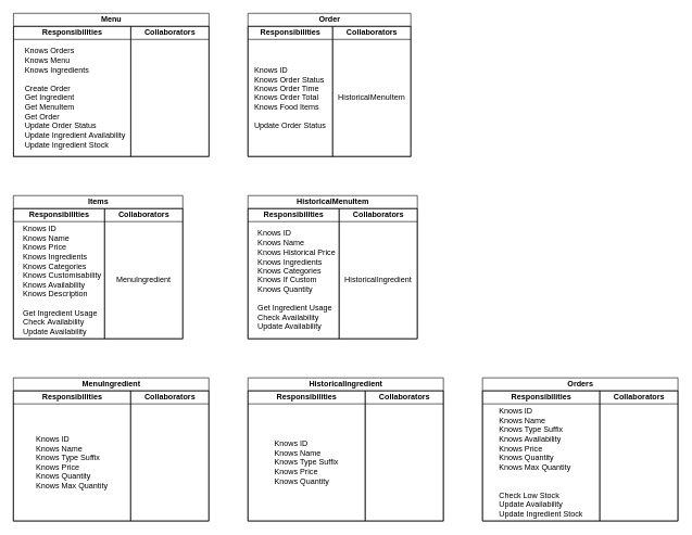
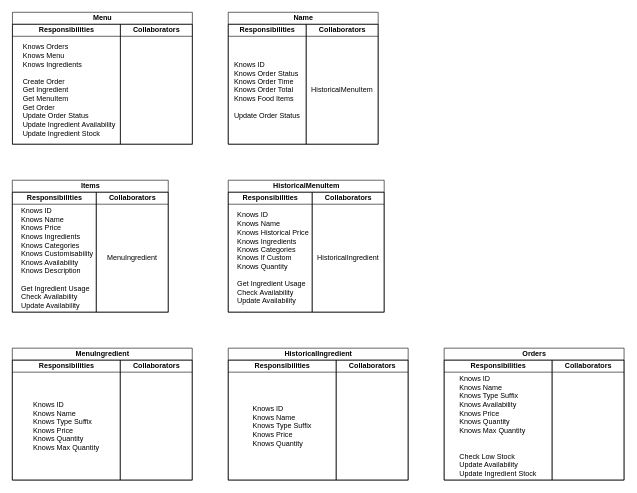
  <mxCell id="0" />
  <mxCell id="1" parent="0" />
- <mxCell id="2" value="Order" style="swimlane;html=1;childLayout=stackLayout;resizeParent=1;resizeParentMax=0;startSize=20;labelBackgroundColor=none;fillColor=none;" parent="1" vertex="1"><mxGeometry x="380" y="20" width="250" height="220" as="geometry" /></mxCell>
+ <mxCell id="2" value="Name" style="swimlane;html=1;childLayout=stackLayout;resizeParent=1;resizeParentMax=0;startSize=20;labelBackgroundColor=none;fillColor=none;" parent="1" vertex="1"><mxGeometry x="380" y="20" width="250" height="220" as="geometry" /></mxCell>
  <mxCell id="3" value="Responsibilities" style="swimlane;html=1;startSize=20;fillColor=none;" parent="2" vertex="1"><mxGeometry y="20" width="130" height="200" as="geometry" /></mxCell>
  <mxCell id="4" value="&lt;div style=&quot;text-align: left&quot;&gt;Knows ID&lt;/div&gt;&lt;div style=&quot;text-align: left&quot;&gt;&lt;span style=&quot;text-align: center&quot;&gt;&lt;div style=&quot;text-align: left ; display: inline&quot;&gt;Knows&amp;nbsp;Order Status&lt;/div&gt;&lt;/span&gt;&lt;br&gt;&lt;/div&gt;&lt;div style=&quot;text-align: left&quot;&gt;&lt;div&gt;Knows&amp;nbsp;Order Time&lt;/div&gt;&lt;div&gt;Knows Order Total&lt;/div&gt;&lt;/div&gt;&lt;div style=&quot;text-align: left&quot;&gt;Knows &lt;span&gt;Food Items&lt;/span&gt;&lt;/div&gt;&lt;div style=&quot;text-align: left&quot;&gt;&lt;br&gt;&lt;/div&gt;&lt;div style=&quot;text-align: left&quot;&gt;&lt;span style=&quot;text-align: center&quot;&gt;&lt;div style=&quot;text-align: left ; display: inline&quot;&gt;Update Order Status&lt;/div&gt;&lt;/span&gt;&lt;br&gt;&lt;/div&gt;" style="text;html=1;strokeColor=none;fillColor=none;align=center;verticalAlign=middle;whiteSpace=wrap;rounded=0;" parent="3" vertex="1"><mxGeometry y="20" width="130" height="180" as="geometry" /></mxCell>
  <mxCell id="5" value="Collaborators" style="swimlane;html=1;startSize=20;fillColor=none;" parent="2" vertex="1"><mxGeometry x="130" y="20" width="120" height="200" as="geometry" /></mxCell>
  <mxCell id="6" value="HistoricalMenuItem" style="text;html=1;strokeColor=none;fillColor=none;align=center;verticalAlign=middle;whiteSpace=wrap;rounded=0;" parent="5" vertex="1"><mxGeometry y="20" width="120" height="180" as="geometry" /></mxCell>
  <mxCell id="7" value="Menu" style="swimlane;html=1;childLayout=stackLayout;resizeParent=1;resizeParentMax=0;startSize=20;fillColor=none;" parent="1" vertex="1"><mxGeometry x="20.2" y="20" width="300" height="220" as="geometry" /></mxCell>
  <mxCell id="8" value="Responsibilities" style="swimlane;html=1;startSize=20;fillColor=none;" parent="7" vertex="1"><mxGeometry y="20" width="180" height="200" as="geometry" /></mxCell>
  <mxCell id="9" value="&lt;div style=&quot;text-align: left&quot;&gt;Knows&amp;nbsp;Orders&lt;/div&gt;&lt;div style=&quot;text-align: left&quot;&gt;Knows&lt;span&gt;&amp;nbsp;Menu&lt;/span&gt;&lt;/div&gt;&lt;div style=&quot;text-align: left&quot;&gt;Knows&lt;span&gt;&amp;nbsp;Ingredients&lt;/span&gt;&lt;/div&gt;&lt;div style=&quot;text-align: left&quot;&gt;&lt;br&gt;&lt;/div&gt;&lt;div style=&quot;text-align: left&quot;&gt;Create&lt;span&gt;&amp;nbsp;Order&lt;/span&gt;&lt;/div&gt;&lt;div style=&quot;text-align: left&quot;&gt;Get&lt;span&gt;&amp;nbsp;Ingredient&lt;/span&gt;&lt;/div&gt;&lt;div style=&quot;text-align: left&quot;&gt;Get&lt;span&gt;&amp;nbsp;MenuItem&lt;/span&gt;&lt;/div&gt;&lt;div style=&quot;text-align: left&quot;&gt;Get&amp;nbsp;&lt;span&gt;Order&lt;/span&gt;&lt;/div&gt;&lt;div style=&quot;text-align: left&quot;&gt;Update&lt;span&gt;&amp;nbsp;Order Status&lt;/span&gt;&lt;/div&gt;&lt;div style=&quot;text-align: left&quot;&gt;Update&lt;span&gt;&amp;nbsp;Ingredient Availability&lt;/span&gt;&lt;/div&gt;&lt;div style=&quot;text-align: left&quot;&gt;Update Ingredient Stock&lt;/div&gt;" style="text;html=1;strokeColor=none;fillColor=none;align=center;verticalAlign=middle;whiteSpace=wrap;rounded=0;" parent="8" vertex="1"><mxGeometry x="10" y="20" width="170" height="180" as="geometry" /></mxCell>
  <mxCell id="10" value="Collaborators" style="swimlane;html=1;startSize=20;fillColor=none;" parent="7" vertex="1"><mxGeometry x="180" y="20" width="120" height="200" as="geometry" /></mxCell>
  <mxCell id="11" value="Items" style="swimlane;html=1;childLayout=stackLayout;resizeParent=1;resizeParentMax=0;startSize=20;fillColor=none;" parent="1" vertex="1"><mxGeometry x="20" y="300" width="260" height="220" as="geometry" /></mxCell>
  <mxCell id="12" value="Responsibilities" style="swimlane;html=1;startSize=20;fillColor=none;" parent="11" vertex="1"><mxGeometry y="20" width="140" height="200" as="geometry" /></mxCell>
  <mxCell id="13" value="&lt;div style=&quot;text-align: left&quot;&gt;&lt;span&gt;Knows ID&lt;/span&gt;&lt;br&gt;&lt;/div&gt;&lt;div style=&quot;text-align: left&quot;&gt;Knows Name&lt;/div&gt;&lt;div style=&quot;text-align: left&quot;&gt;Knows Price&lt;/div&gt;&lt;div style=&quot;text-align: left&quot;&gt;Knows Ingredients&lt;/div&gt;&lt;div style=&quot;text-align: left&quot;&gt;Knows Categories&lt;/div&gt;&lt;div style=&quot;text-align: left&quot;&gt;Knows Customisability&lt;/div&gt;&lt;div style=&quot;text-align: left&quot;&gt;Knows Availability&lt;/div&gt;&lt;div style=&quot;text-align: left&quot;&gt;Knows Description&lt;/div&gt;&lt;div style=&quot;text-align: left&quot;&gt;&lt;br&gt;&lt;/div&gt;&lt;div style=&quot;text-align: left&quot;&gt;&lt;span&gt;Get Ingredient Usage&lt;/span&gt;&lt;/div&gt;&lt;div style=&quot;text-align: left&quot;&gt;&lt;span&gt;Check&amp;nbsp;Availability&lt;/span&gt;&lt;br&gt;&lt;/div&gt;&lt;div style=&quot;text-align: left&quot;&gt;Update Availability&lt;/div&gt;" style="text;html=1;strokeColor=none;fillColor=none;align=center;verticalAlign=middle;whiteSpace=wrap;rounded=0;" parent="12" vertex="1"><mxGeometry x="10" y="20" width="130" height="180" as="geometry" /></mxCell>
  <mxCell id="14" value="Collaborators" style="swimlane;html=1;startSize=20;fillColor=none;" parent="11" vertex="1"><mxGeometry x="140" y="20" width="120" height="200" as="geometry" /></mxCell>
  <mxCell id="15" value="MenuIngredient" style="text;html=1;strokeColor=none;fillColor=none;align=center;verticalAlign=middle;whiteSpace=wrap;rounded=0;" parent="14" vertex="1"><mxGeometry y="20" width="120" height="180" as="geometry" /></mxCell>
  <mxCell id="16" value="Orders" style="swimlane;html=1;childLayout=stackLayout;resizeParent=1;resizeParentMax=0;startSize=20;fillColor=none;" parent="1" vertex="1"><mxGeometry x="740" y="580" width="300" height="220" as="geometry" /></mxCell>
  <mxCell id="17" value="Responsibilities" style="swimlane;html=1;startSize=20;fillColor=none;" parent="16" vertex="1"><mxGeometry y="20" width="180" height="200" as="geometry" /></mxCell>
  <mxCell id="18" value="&lt;div style=&quot;text-align: left&quot;&gt;&lt;span&gt;Knows&amp;nbsp;ID&lt;/span&gt;&lt;br&gt;&lt;/div&gt;&lt;div style=&quot;text-align: left&quot;&gt;Knows&amp;nbsp;&lt;span&gt;Name&lt;/span&gt;&lt;/div&gt;&lt;div style=&quot;text-align: left&quot;&gt;Knows &lt;span&gt;Type Suffix&lt;/span&gt;&lt;/div&gt;&lt;div style=&quot;text-align: left&quot;&gt;&lt;span&gt;Knows Availability&lt;/span&gt;&lt;/div&gt;&lt;div style=&quot;text-align: left&quot;&gt;&lt;span&gt;Knows Price&lt;/span&gt;&lt;/div&gt;&lt;div style=&quot;text-align: left&quot;&gt;Knows&amp;nbsp;&lt;span&gt;Quantity&lt;/span&gt;&lt;/div&gt;&lt;div style=&quot;text-align: left&quot;&gt;Knows&lt;span&gt;&amp;nbsp;Max Quantity&lt;/span&gt;&lt;/div&gt;&lt;div style=&quot;text-align: left&quot;&gt;&lt;span&gt;&lt;br&gt;&lt;/span&gt;&lt;/div&gt;&lt;div style=&quot;text-align: left&quot;&gt;&lt;br&gt;&lt;/div&gt;&lt;div style=&quot;text-align: left&quot;&gt;Check&lt;span&gt;&amp;nbsp;Low Stock&lt;/span&gt;&lt;/div&gt;&lt;div style=&quot;text-align: left&quot;&gt;Update Availability&lt;/div&gt;&lt;div style=&quot;text-align: left&quot;&gt;Update Ingredient Stock&lt;/div&gt;" style="text;html=1;strokeColor=none;fillColor=none;align=center;verticalAlign=middle;whiteSpace=wrap;rounded=0;" parent="17" vertex="1"><mxGeometry y="20" width="180" height="180" as="geometry" /></mxCell>
  <mxCell id="19" value="Collaborators" style="swimlane;html=1;startSize=20;fillColor=none;" parent="16" vertex="1"><mxGeometry x="180" y="20" width="120" height="200" as="geometry" /></mxCell>
  <mxCell id="20" value="HistoricalMenuItem" style="swimlane;html=1;childLayout=stackLayout;resizeParent=1;resizeParentMax=0;startSize=20;fillColor=none;" vertex="1" parent="1"><mxGeometry x="380" y="300" width="260" height="220" as="geometry" /></mxCell>
  <mxCell id="21" value="Responsibilities" style="swimlane;html=1;startSize=20;fillColor=none;" vertex="1" parent="20"><mxGeometry y="20" width="140" height="200" as="geometry" /></mxCell>
  <mxCell id="22" value="&lt;div style=&quot;text-align: left&quot;&gt;&lt;span&gt;Knows ID&lt;/span&gt;&lt;br&gt;&lt;/div&gt;&lt;div style=&quot;text-align: left&quot;&gt;Knows Name&lt;/div&gt;&lt;div style=&quot;text-align: left&quot;&gt;Knows Historical Price&lt;/div&gt;&lt;div style=&quot;text-align: left&quot;&gt;Knows Ingredients&lt;/div&gt;&lt;div style=&quot;text-align: left&quot;&gt;Knows Categories&lt;/div&gt;&lt;div style=&quot;text-align: left&quot;&gt;Knows If Custom&lt;/div&gt;&lt;div style=&quot;text-align: left&quot;&gt;Knows Quantity&lt;/div&gt;&lt;div style=&quot;text-align: left&quot;&gt;&lt;br&gt;&lt;/div&gt;&lt;div style=&quot;text-align: left&quot;&gt;&lt;span&gt;Get Ingredient Usage&lt;/span&gt;&lt;/div&gt;&lt;div style=&quot;text-align: left&quot;&gt;&lt;span&gt;Check&amp;nbsp;Availability&lt;/span&gt;&lt;br&gt;&lt;/div&gt;&lt;div style=&quot;text-align: left&quot;&gt;Update Availability&lt;/div&gt;" style="text;html=1;strokeColor=none;fillColor=none;align=center;verticalAlign=middle;whiteSpace=wrap;rounded=0;" vertex="1" parent="21"><mxGeometry x="10" y="20" width="130" height="180" as="geometry" /></mxCell>
  <mxCell id="23" value="Collaborators" style="swimlane;html=1;startSize=20;fillColor=none;" vertex="1" parent="20"><mxGeometry x="140" y="20" width="120" height="200" as="geometry" /></mxCell>
  <mxCell id="24" value="HistoricalIngredient" style="text;html=1;strokeColor=none;fillColor=none;align=center;verticalAlign=middle;whiteSpace=wrap;rounded=0;" vertex="1" parent="23"><mxGeometry y="20" width="120" height="180" as="geometry" /></mxCell>
  <mxCell id="25" value="HistoricalIngredient" style="swimlane;html=1;childLayout=stackLayout;resizeParent=1;resizeParentMax=0;startSize=20;fillColor=none;" vertex="1" parent="1"><mxGeometry x="380" y="580" width="300" height="220" as="geometry" /></mxCell>
  <mxCell id="26" value="Responsibilities" style="swimlane;html=1;startSize=20;fillColor=none;" vertex="1" parent="25"><mxGeometry y="20" width="180" height="200" as="geometry" /></mxCell>
  <mxCell id="27" value="&lt;div style=&quot;text-align: left&quot;&gt;&lt;span&gt;Knows&amp;nbsp;ID&lt;/span&gt;&lt;br&gt;&lt;/div&gt;&lt;div style=&quot;text-align: left&quot;&gt;Knows&amp;nbsp;&lt;span&gt;Name&lt;/span&gt;&lt;/div&gt;&lt;div style=&quot;text-align: left&quot;&gt;Knows &lt;span&gt;Type Suffix&lt;/span&gt;&lt;/div&gt;&lt;div style=&quot;text-align: left&quot;&gt;&lt;span&gt;Knows Price&lt;/span&gt;&lt;br&gt;&lt;/div&gt;&lt;div style=&quot;text-align: left&quot;&gt;Knows&amp;nbsp;&lt;span&gt;Quantity&lt;/span&gt;&lt;/div&gt;" style="text;html=1;strokeColor=none;fillColor=none;align=center;verticalAlign=middle;whiteSpace=wrap;rounded=0;" vertex="1" parent="26"><mxGeometry y="20" width="180" height="180" as="geometry" /></mxCell>
  <mxCell id="28" value="Collaborators" style="swimlane;html=1;startSize=20;fillColor=none;" vertex="1" parent="25"><mxGeometry x="180" y="20" width="120" height="200" as="geometry" /></mxCell>
  <mxCell id="29" value="MenuIngredient" style="swimlane;html=1;childLayout=stackLayout;resizeParent=1;resizeParentMax=0;startSize=20;fillColor=none;" vertex="1" parent="1"><mxGeometry x="20" y="580" width="300" height="220" as="geometry" /></mxCell>
  <mxCell id="30" value="Responsibilities" style="swimlane;html=1;startSize=20;fillColor=none;" vertex="1" parent="29"><mxGeometry y="20" width="180" height="200" as="geometry" /></mxCell>
  <mxCell id="31" value="&lt;div style=&quot;text-align: left&quot;&gt;&lt;span&gt;Knows&amp;nbsp;ID&lt;/span&gt;&lt;br&gt;&lt;/div&gt;&lt;div style=&quot;text-align: left&quot;&gt;Knows&amp;nbsp;&lt;span&gt;Name&lt;/span&gt;&lt;/div&gt;&lt;div style=&quot;text-align: left&quot;&gt;Knows &lt;span&gt;Type Suffix&lt;/span&gt;&lt;/div&gt;&lt;div style=&quot;text-align: left&quot;&gt;&lt;span&gt;Knows Price&lt;/span&gt;&lt;br&gt;&lt;/div&gt;&lt;div style=&quot;text-align: left&quot;&gt;Knows&amp;nbsp;&lt;span&gt;Quantity&lt;/span&gt;&lt;/div&gt;&lt;div style=&quot;text-align: left&quot;&gt;Knows Max Quantity&lt;span&gt;&lt;br&gt;&lt;/span&gt;&lt;/div&gt;" style="text;html=1;strokeColor=none;fillColor=none;align=center;verticalAlign=middle;whiteSpace=wrap;rounded=0;" vertex="1" parent="30"><mxGeometry y="20" width="180" height="180" as="geometry" /></mxCell>
  <mxCell id="32" value="Collaborators" style="swimlane;html=1;startSize=20;fillColor=none;" vertex="1" parent="29"><mxGeometry x="180" y="20" width="120" height="200" as="geometry" /></mxCell>
